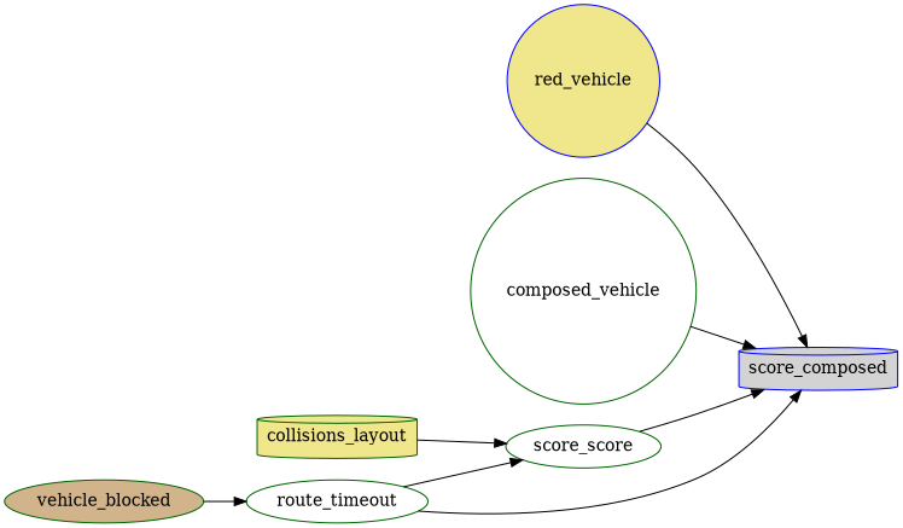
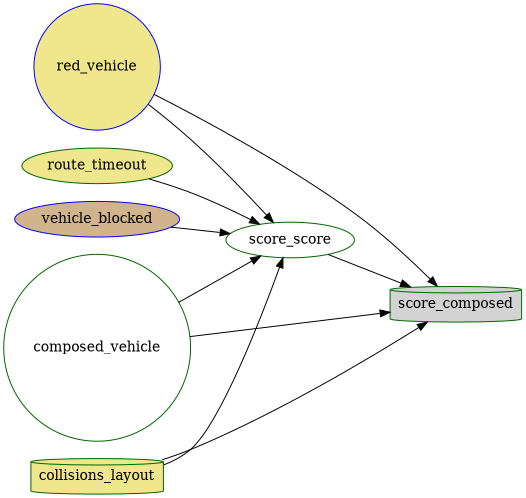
  digraph {
    fontname="DejaVu Serif"
    rankdir=LR
    node [color=darkgreen fillcolor=khaki fontname="DejaVu Serif" shape=ellipse style=filled]
    edge [fontname="DejaVu Serif"]
    n1 [fillcolor=white label=score_score]
-   score_composed [color=blue fillcolor=lightgrey shape=cylinder]
+   score_composed [fillcolor=lightgrey shape=cylinder]
    n3 [color=blue label=red_vehicle shape=circle]
    n4 [fillcolor=white label=composed_vehicle shape=circle]
    collisions_layout [shape=cylinder]
-   vehicle_blocked [fillcolor=tan]
-   route_timeout [fillcolor=white]
+   vehicle_blocked [color=blue fillcolor=tan]
+   route_timeout
    n1 -> score_composed
+   n3 -> n1
    n3 -> score_composed
+   n4 -> n1
    n4 -> score_composed
    collisions_layout -> n1
-   route_timeout -> score_composed
-   vehicle_blocked -> route_timeout
+   collisions_layout -> score_composed
+   vehicle_blocked -> n1
    route_timeout -> n1
  }
